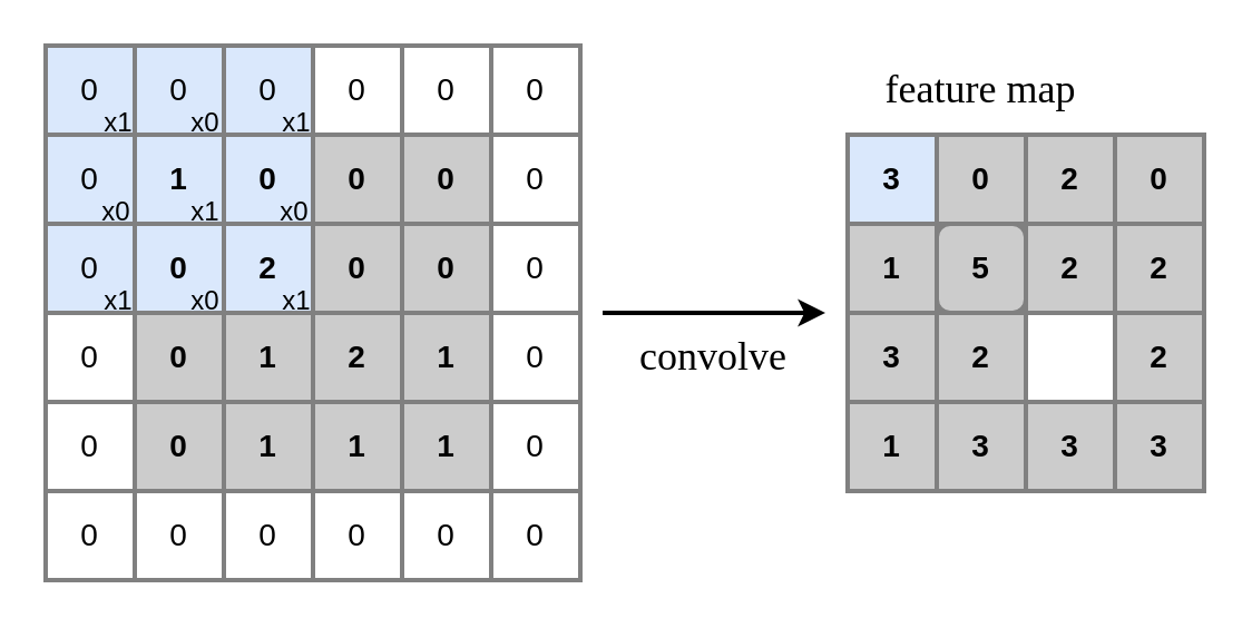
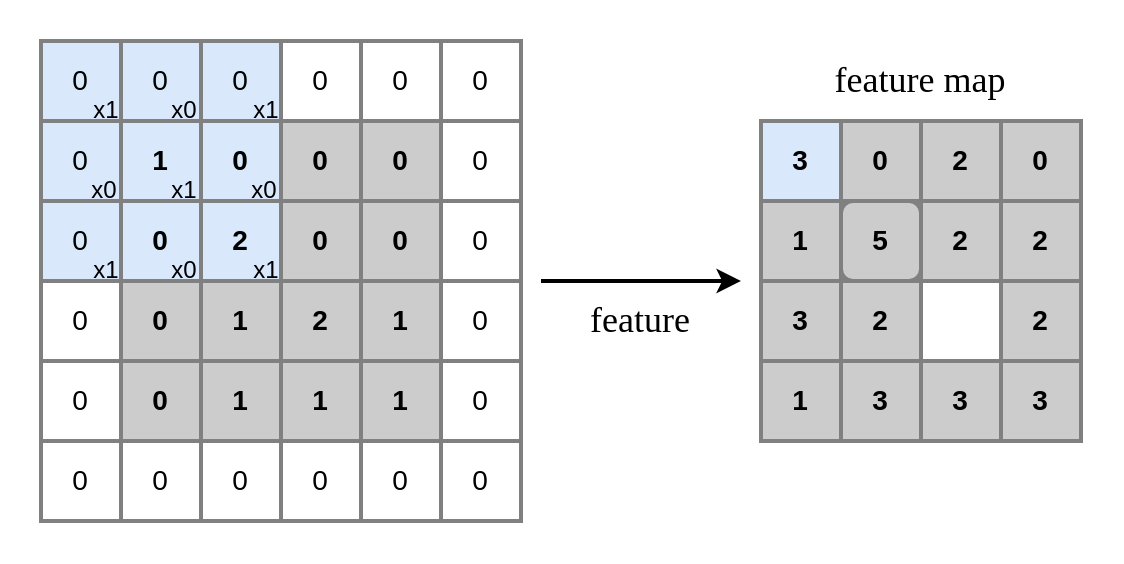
  <mxCell id="0" />
  <mxCell id="1" parent="0" />
  <mxCell id="2" value="0" style="whiteSpace=wrap;html=1;aspect=fixed;horizontal=1;verticalAlign=middle;fontSize=14;strokeColor=#808080;strokeWidth=2;fillColor=#dae8fc;" vertex="1" parent="1"><mxGeometry x="20" y="20" width="40" height="40" as="geometry" /></mxCell>
  <mxCell id="3" value="0" style="whiteSpace=wrap;html=1;aspect=fixed;horizontal=1;verticalAlign=middle;fontSize=14;strokeColor=#808080;strokeWidth=2;fillColor=#dae8fc;" vertex="1" parent="1"><mxGeometry x="60" y="20" width="40" height="40" as="geometry" /></mxCell>
  <mxCell id="4" value="0" style="whiteSpace=wrap;html=1;aspect=fixed;horizontal=1;verticalAlign=middle;fontSize=14;strokeColor=#808080;strokeWidth=2;fillColor=#dae8fc;" vertex="1" parent="1"><mxGeometry x="100" y="20" width="40" height="40" as="geometry" /></mxCell>
  <mxCell id="5" value="0" style="whiteSpace=wrap;html=1;aspect=fixed;horizontal=1;verticalAlign=middle;fontSize=14;strokeColor=#808080;strokeWidth=2;" vertex="1" parent="1"><mxGeometry x="140" y="20" width="40" height="40" as="geometry" /></mxCell>
  <mxCell id="6" value="0" style="whiteSpace=wrap;html=1;aspect=fixed;horizontal=1;verticalAlign=middle;fontSize=14;strokeColor=#808080;strokeWidth=2;" vertex="1" parent="1"><mxGeometry x="180" y="20" width="40" height="40" as="geometry" /></mxCell>
  <mxCell id="7" value="0" style="whiteSpace=wrap;html=1;aspect=fixed;horizontal=1;verticalAlign=middle;fontSize=14;strokeColor=#808080;strokeWidth=2;" vertex="1" parent="1"><mxGeometry x="220" y="20" width="40" height="40" as="geometry" /></mxCell>
  <mxCell id="8" value="0" style="whiteSpace=wrap;html=1;aspect=fixed;horizontal=1;verticalAlign=middle;fontSize=14;strokeColor=#808080;strokeWidth=2;" vertex="1" parent="1"><mxGeometry x="220" y="60" width="40" height="40" as="geometry" /></mxCell>
  <mxCell id="9" value="0" style="whiteSpace=wrap;html=1;aspect=fixed;horizontal=1;verticalAlign=middle;fontSize=14;strokeColor=#808080;strokeWidth=2;fillColor=#dae8fc;" vertex="1" parent="1"><mxGeometry x="20" y="60" width="40" height="40" as="geometry" /></mxCell>
  <mxCell id="10" value="0" style="whiteSpace=wrap;html=1;aspect=fixed;horizontal=1;verticalAlign=middle;fontSize=14;strokeColor=#808080;strokeWidth=2;fillColor=#dae8fc;" vertex="1" parent="1"><mxGeometry x="20" y="100" width="40" height="40" as="geometry" /></mxCell>
  <mxCell id="11" value="0" style="whiteSpace=wrap;html=1;aspect=fixed;horizontal=1;verticalAlign=middle;fontSize=14;strokeColor=#808080;strokeWidth=2;" vertex="1" parent="1"><mxGeometry x="20" y="140" width="40" height="40" as="geometry" /></mxCell>
  <mxCell id="12" value="0" style="whiteSpace=wrap;html=1;aspect=fixed;horizontal=1;verticalAlign=middle;fontSize=14;strokeColor=#808080;strokeWidth=2;" vertex="1" parent="1"><mxGeometry x="20" y="180" width="40" height="40" as="geometry" /></mxCell>
  <mxCell id="13" value="0" style="whiteSpace=wrap;html=1;aspect=fixed;horizontal=1;verticalAlign=middle;fontSize=14;strokeColor=#808080;strokeWidth=2;" vertex="1" parent="1"><mxGeometry x="20" y="220" width="40" height="40" as="geometry" /></mxCell>
  <mxCell id="14" value="0" style="whiteSpace=wrap;html=1;aspect=fixed;horizontal=1;verticalAlign=middle;fontSize=14;strokeColor=#808080;strokeWidth=2;" vertex="1" parent="1"><mxGeometry x="60" y="220" width="40" height="40" as="geometry" /></mxCell>
  <mxCell id="15" value="0" style="whiteSpace=wrap;html=1;aspect=fixed;horizontal=1;verticalAlign=middle;fontSize=14;strokeColor=#808080;strokeWidth=2;" vertex="1" parent="1"><mxGeometry x="100" y="220" width="40" height="40" as="geometry" /></mxCell>
  <mxCell id="16" value="0" style="whiteSpace=wrap;html=1;aspect=fixed;horizontal=1;verticalAlign=middle;fontSize=14;strokeColor=#808080;strokeWidth=2;" vertex="1" parent="1"><mxGeometry x="140" y="220" width="40" height="40" as="geometry" /></mxCell>
  <mxCell id="17" value="0" style="whiteSpace=wrap;html=1;aspect=fixed;horizontal=1;verticalAlign=middle;fontSize=14;strokeColor=#808080;strokeWidth=2;" vertex="1" parent="1"><mxGeometry x="180" y="220" width="40" height="40" as="geometry" /></mxCell>
  <mxCell id="18" value="0" style="whiteSpace=wrap;html=1;aspect=fixed;horizontal=1;verticalAlign=middle;fontSize=14;strokeColor=#808080;strokeWidth=2;" vertex="1" parent="1"><mxGeometry x="220" y="220" width="40" height="40" as="geometry" /></mxCell>
  <mxCell id="19" value="0" style="whiteSpace=wrap;html=1;aspect=fixed;horizontal=1;verticalAlign=middle;fontSize=14;strokeColor=#808080;strokeWidth=2;" vertex="1" parent="1"><mxGeometry x="220" y="180" width="40" height="40" as="geometry" /></mxCell>
  <mxCell id="20" value="0" style="whiteSpace=wrap;html=1;aspect=fixed;horizontal=1;verticalAlign=middle;fontSize=14;strokeColor=#808080;strokeWidth=2;" vertex="1" parent="1"><mxGeometry x="220" y="140" width="40" height="40" as="geometry" /></mxCell>
  <mxCell id="21" value="0" style="whiteSpace=wrap;html=1;aspect=fixed;horizontal=1;verticalAlign=middle;fontSize=14;strokeColor=#808080;strokeWidth=2;" vertex="1" parent="1"><mxGeometry x="220" y="100" width="40" height="40" as="geometry" /></mxCell>
  <mxCell id="22" value="1" style="whiteSpace=wrap;html=1;aspect=fixed;horizontal=1;verticalAlign=middle;fontSize=14;fillColor=#dae8fc;fontStyle=1;strokeColor=#808080;strokeWidth=2;" vertex="1" parent="1"><mxGeometry x="60" y="60" width="40" height="40" as="geometry" /></mxCell>
  <mxCell id="23" value="0" style="whiteSpace=wrap;html=1;aspect=fixed;horizontal=1;verticalAlign=middle;fontSize=14;fillColor=#dae8fc;fontStyle=1;strokeColor=#808080;strokeWidth=2;" vertex="1" parent="1"><mxGeometry x="100" y="60" width="40" height="40" as="geometry" /></mxCell>
  <mxCell id="24" value="0" style="whiteSpace=wrap;html=1;aspect=fixed;horizontal=1;verticalAlign=middle;fontSize=14;fillColor=#CCCCCC;fontStyle=1;strokeColor=#808080;strokeWidth=2;" vertex="1" parent="1"><mxGeometry x="140" y="60" width="40" height="40" as="geometry" /></mxCell>
  <mxCell id="25" value="0" style="whiteSpace=wrap;html=1;aspect=fixed;horizontal=1;verticalAlign=middle;fontSize=14;fillColor=#CCCCCC;fontStyle=1;strokeColor=#808080;strokeWidth=2;" vertex="1" parent="1"><mxGeometry x="180" y="60" width="40" height="40" as="geometry" /></mxCell>
  <mxCell id="26" value="0" style="whiteSpace=wrap;html=1;aspect=fixed;horizontal=1;verticalAlign=middle;fontSize=14;fillColor=#dae8fc;fontStyle=1;strokeColor=#808080;strokeWidth=2;" vertex="1" parent="1"><mxGeometry x="60" y="100" width="40" height="40" as="geometry" /></mxCell>
  <mxCell id="27" value="2" style="whiteSpace=wrap;html=1;aspect=fixed;horizontal=1;verticalAlign=middle;fontSize=14;fillColor=#dae8fc;fontStyle=1;strokeColor=#808080;strokeWidth=2;" vertex="1" parent="1"><mxGeometry x="100" y="100" width="40" height="40" as="geometry" /></mxCell>
  <mxCell id="28" value="0" style="whiteSpace=wrap;html=1;aspect=fixed;horizontal=1;verticalAlign=middle;fontSize=14;fillColor=#CCCCCC;fontStyle=1;strokeColor=#808080;strokeWidth=2;" vertex="1" parent="1"><mxGeometry x="140" y="100" width="40" height="40" as="geometry" /></mxCell>
  <mxCell id="29" value="0" style="whiteSpace=wrap;html=1;aspect=fixed;horizontal=1;verticalAlign=middle;fontSize=14;fillColor=#CCCCCC;fontStyle=1;strokeColor=#808080;strokeWidth=2;" vertex="1" parent="1"><mxGeometry x="180" y="100" width="40" height="40" as="geometry" /></mxCell>
  <mxCell id="30" value="0" style="whiteSpace=wrap;html=1;aspect=fixed;horizontal=1;verticalAlign=middle;fontSize=14;fillColor=#CCCCCC;fontStyle=1;strokeColor=#808080;strokeWidth=2;" vertex="1" parent="1"><mxGeometry x="60" y="140" width="40" height="40" as="geometry" /></mxCell>
  <mxCell id="31" value="1" style="whiteSpace=wrap;html=1;aspect=fixed;horizontal=1;verticalAlign=middle;fontSize=14;fillColor=#CCCCCC;fontStyle=1;strokeColor=#808080;strokeWidth=2;" vertex="1" parent="1"><mxGeometry x="100" y="140" width="40" height="40" as="geometry" /></mxCell>
  <mxCell id="32" value="2" style="whiteSpace=wrap;html=1;aspect=fixed;horizontal=1;verticalAlign=middle;fontSize=14;fillColor=#CCCCCC;fontStyle=1;strokeColor=#808080;strokeWidth=2;" vertex="1" parent="1"><mxGeometry x="140" y="140" width="40" height="40" as="geometry" /></mxCell>
  <mxCell id="33" value="1" style="whiteSpace=wrap;html=1;aspect=fixed;horizontal=1;verticalAlign=middle;fontSize=14;fillColor=#CCCCCC;fontStyle=1;strokeColor=#808080;strokeWidth=2;" vertex="1" parent="1"><mxGeometry x="180" y="140" width="40" height="40" as="geometry" /></mxCell>
  <mxCell id="34" value="0" style="whiteSpace=wrap;html=1;aspect=fixed;horizontal=1;verticalAlign=middle;fontSize=14;fillColor=#CCCCCC;fontStyle=1;strokeColor=#808080;strokeWidth=2;" vertex="1" parent="1"><mxGeometry x="60" y="180" width="40" height="40" as="geometry" /></mxCell>
  <mxCell id="35" value="1" style="whiteSpace=wrap;html=1;aspect=fixed;horizontal=1;verticalAlign=middle;fontSize=14;fillColor=#CCCCCC;fontStyle=1;strokeColor=#808080;strokeWidth=2;" vertex="1" parent="1"><mxGeometry x="100" y="180" width="40" height="40" as="geometry" /></mxCell>
  <mxCell id="36" value="1" style="whiteSpace=wrap;html=1;aspect=fixed;horizontal=1;verticalAlign=middle;fontSize=14;fillColor=#CCCCCC;fontStyle=1;strokeColor=#808080;strokeWidth=2;" vertex="1" parent="1"><mxGeometry x="140" y="180" width="40" height="40" as="geometry" /></mxCell>
  <mxCell id="37" value="1" style="whiteSpace=wrap;html=1;aspect=fixed;horizontal=1;verticalAlign=middle;fontSize=14;fillColor=#CCCCCC;fontStyle=1;strokeColor=#808080;strokeWidth=2;" vertex="1" parent="1"><mxGeometry x="180" y="180" width="40" height="40" as="geometry" /></mxCell>
  <mxCell id="38" value="3" style="whiteSpace=wrap;html=1;aspect=fixed;horizontal=1;verticalAlign=middle;fontSize=14;fillColor=#dae8fc;fontStyle=1;strokeColor=#808080;strokeWidth=2;" vertex="1" parent="1"><mxGeometry x="380" y="60" width="40" height="40" as="geometry" /></mxCell>
  <mxCell id="39" value="0" style="whiteSpace=wrap;html=1;aspect=fixed;horizontal=1;verticalAlign=middle;fontSize=14;fillColor=#CCCCCC;fontStyle=1;strokeColor=#808080;strokeWidth=2;" vertex="1" parent="1"><mxGeometry x="420" y="60" width="40" height="40" as="geometry" /></mxCell>
  <mxCell id="40" value="2" style="whiteSpace=wrap;html=1;aspect=fixed;horizontal=1;verticalAlign=middle;fontSize=14;fillColor=#CCCCCC;fontStyle=1;strokeColor=#808080;strokeWidth=2;" vertex="1" parent="1"><mxGeometry x="460" y="60" width="40" height="40" as="geometry" /></mxCell>
  <mxCell id="41" value="0" style="whiteSpace=wrap;html=1;aspect=fixed;horizontal=1;verticalAlign=middle;fontSize=14;fillColor=#CCCCCC;fontStyle=1;strokeColor=#808080;strokeWidth=2;" vertex="1" parent="1"><mxGeometry x="500" y="60" width="40" height="40" as="geometry" /></mxCell>
  <mxCell id="42" value="1" style="whiteSpace=wrap;html=1;aspect=fixed;horizontal=1;verticalAlign=middle;fontSize=14;fillColor=#CCCCCC;fontStyle=1;strokeColor=#808080;strokeWidth=2;" vertex="1" parent="1"><mxGeometry x="380" y="100" width="40" height="40" as="geometry" /></mxCell>
  <mxCell id="43" value="5" style="whiteSpace=wrap;html=1;aspect=fixed;horizontal=1;verticalAlign=middle;fontSize=14;fillColor=#CCCCCC;fontStyle=1;strokeColor=#808080;strokeWidth=2;rounded=1;" vertex="1" parent="1"><mxGeometry x="420" y="100" width="40" height="40" as="geometry" /></mxCell>
  <mxCell id="44" value="2" style="whiteSpace=wrap;html=1;aspect=fixed;horizontal=1;verticalAlign=middle;fontSize=14;fillColor=#CCCCCC;fontStyle=1;strokeColor=#808080;strokeWidth=2;" vertex="1" parent="1"><mxGeometry x="460" y="100" width="40" height="40" as="geometry" /></mxCell>
  <mxCell id="45" value="2" style="whiteSpace=wrap;html=1;aspect=fixed;horizontal=1;verticalAlign=middle;fontSize=14;fillColor=#CCCCCC;fontStyle=1;strokeColor=#808080;strokeWidth=2;" vertex="1" parent="1"><mxGeometry x="500" y="100" width="40" height="40" as="geometry" /></mxCell>
  <mxCell id="46" value="3" style="whiteSpace=wrap;html=1;aspect=fixed;horizontal=1;verticalAlign=middle;fontSize=14;fillColor=#CCCCCC;fontStyle=1;strokeColor=#808080;strokeWidth=2;" vertex="1" parent="1"><mxGeometry x="380" y="140" width="40" height="40" as="geometry" /></mxCell>
  <mxCell id="47" value="2" style="whiteSpace=wrap;html=1;aspect=fixed;horizontal=1;verticalAlign=middle;fontSize=14;fillColor=#CCCCCC;fontStyle=1;strokeColor=#808080;strokeWidth=2;" vertex="1" parent="1"><mxGeometry x="420" y="140" width="40" height="40" as="geometry" /></mxCell>
  <mxCell id="48" value="2" style="whiteSpace=wrap;html=1;aspect=fixed;horizontal=1;verticalAlign=middle;fontSize=14;fillColor=#CCCCCC;fontStyle=1;strokeColor=#808080;strokeWidth=2;" vertex="1" parent="1"><mxGeometry x="500" y="140" width="40" height="40" as="geometry" /></mxCell>
  <mxCell id="49" value="1" style="whiteSpace=wrap;html=1;aspect=fixed;horizontal=1;verticalAlign=middle;fontSize=14;fillColor=#CCCCCC;fontStyle=1;strokeColor=#808080;strokeWidth=2;" vertex="1" parent="1"><mxGeometry x="380" y="180" width="40" height="40" as="geometry" /></mxCell>
  <mxCell id="50" value="3" style="whiteSpace=wrap;html=1;aspect=fixed;horizontal=1;verticalAlign=middle;fontSize=14;fillColor=#CCCCCC;fontStyle=1;strokeColor=#808080;strokeWidth=2;" vertex="1" parent="1"><mxGeometry x="420" y="180" width="40" height="40" as="geometry" /></mxCell>
  <mxCell id="51" value="3" style="whiteSpace=wrap;html=1;aspect=fixed;horizontal=1;verticalAlign=middle;fontSize=14;fillColor=#CCCCCC;fontStyle=1;strokeColor=#808080;strokeWidth=2;" vertex="1" parent="1"><mxGeometry x="460" y="180" width="40" height="40" as="geometry" /></mxCell>
  <mxCell id="52" value="3" style="whiteSpace=wrap;html=1;aspect=fixed;horizontal=1;verticalAlign=middle;fontSize=14;fillColor=#CCCCCC;fontStyle=1;strokeColor=#808080;strokeWidth=2;" vertex="1" parent="1"><mxGeometry x="500" y="180" width="40" height="40" as="geometry" /></mxCell>
  <mxCell id="53" value="x1" style="text;html=1;strokeColor=none;fillColor=none;align=center;verticalAlign=middle;whiteSpace=wrap;rounded=0;" vertex="1" parent="1"><mxGeometry x="47" y="50" width="12" height="10" as="geometry" /></mxCell>
  <mxCell id="54" value="x0" style="text;html=1;strokeColor=none;fillColor=none;align=center;verticalAlign=middle;whiteSpace=wrap;rounded=0;" vertex="1" parent="1"><mxGeometry x="87" y="50" width="10" height="10" as="geometry" /></mxCell>
  <mxCell id="55" value="x1" style="text;html=1;strokeColor=none;fillColor=none;align=center;verticalAlign=middle;whiteSpace=wrap;rounded=0;" vertex="1" parent="1"><mxGeometry x="127" y="50" width="12" height="10" as="geometry" /></mxCell>
  <mxCell id="56" value="x0" style="text;html=1;strokeColor=none;fillColor=none;align=center;verticalAlign=middle;whiteSpace=wrap;rounded=0;" vertex="1" parent="1"><mxGeometry x="47" y="90" width="10" height="10" as="geometry" /></mxCell>
  <mxCell id="57" value="x0" style="text;html=1;strokeColor=none;fillColor=none;align=center;verticalAlign=middle;whiteSpace=wrap;rounded=0;" vertex="1" parent="1"><mxGeometry x="127" y="90" width="10" height="10" as="geometry" /></mxCell>
  <mxCell id="58" value="x0" style="text;html=1;strokeColor=none;fillColor=none;align=center;verticalAlign=middle;whiteSpace=wrap;rounded=0;" vertex="1" parent="1"><mxGeometry x="87" y="130" width="10" height="10" as="geometry" /></mxCell>
  <mxCell id="59" value="x1" style="text;html=1;strokeColor=none;fillColor=none;align=center;verticalAlign=middle;whiteSpace=wrap;rounded=0;" vertex="1" parent="1"><mxGeometry x="86" y="90" width="12" height="10" as="geometry" /></mxCell>
  <mxCell id="60" value="x1" style="text;html=1;strokeColor=none;fillColor=none;align=center;verticalAlign=middle;whiteSpace=wrap;rounded=0;" vertex="1" parent="1"><mxGeometry x="127" y="130" width="12" height="10" as="geometry" /></mxCell>
  <mxCell id="61" value="x1" style="text;html=1;strokeColor=none;fillColor=none;align=center;verticalAlign=middle;whiteSpace=wrap;rounded=0;" vertex="1" parent="1"><mxGeometry x="47" y="130" width="12" height="10" as="geometry" /></mxCell>
  <mxCell id="62" value="" style="endArrow=classic;html=1;strokeColor=#000000;strokeWidth=2;fontSize=14;" edge="1" parent="1"><mxGeometry width="50" height="50" relative="1" as="geometry"><mxPoint x="270" y="140" as="sourcePoint" /><mxPoint x="370" y="140" as="targetPoint" /></mxGeometry></mxCell>
- <mxCell id="63" value="&lt;font style=&quot;font-size: 18px&quot; face=&quot;lmodern&quot;&gt;feature map&lt;/font&gt;" style="text;html=1;strokeColor=none;fillColor=none;align=center;verticalAlign=middle;whiteSpace=wrap;rounded=0;" vertex="1" parent="1"><mxGeometry x="370" y="30" width="140" height="20" as="geometry" /></mxCell>
- <mxCell id="64" value="&lt;font style=&quot;font-size: 18px&quot; face=&quot;lmodern&quot;&gt;convolve&lt;/font&gt;" style="text;html=1;strokeColor=none;fillColor=none;align=center;verticalAlign=middle;whiteSpace=wrap;rounded=0;" vertex="1" parent="1"><mxGeometry x="270" y="150" width="100" height="20" as="geometry" /></mxCell>
+ <mxCell id="63" value="&lt;font style=&quot;font-size: 18px&quot; face=&quot;lmodern&quot;&gt;feature map&lt;/font&gt;" style="text;html=1;strokeColor=none;fillColor=none;align=center;verticalAlign=middle;whiteSpace=wrap;rounded=0;" vertex="1" parent="1"><mxGeometry x="390" y="30" width="140" height="20" as="geometry" /></mxCell>
+ <mxCell id="64" value="&lt;font style=&quot;font-size: 18px&quot; face=&quot;lmodern&quot;&gt;feature&lt;/font&gt;" style="text;html=1;strokeColor=none;fillColor=none;align=center;verticalAlign=middle;whiteSpace=wrap;rounded=0;" vertex="1" parent="1"><mxGeometry x="270" y="150" width="100" height="20" as="geometry" /></mxCell>
